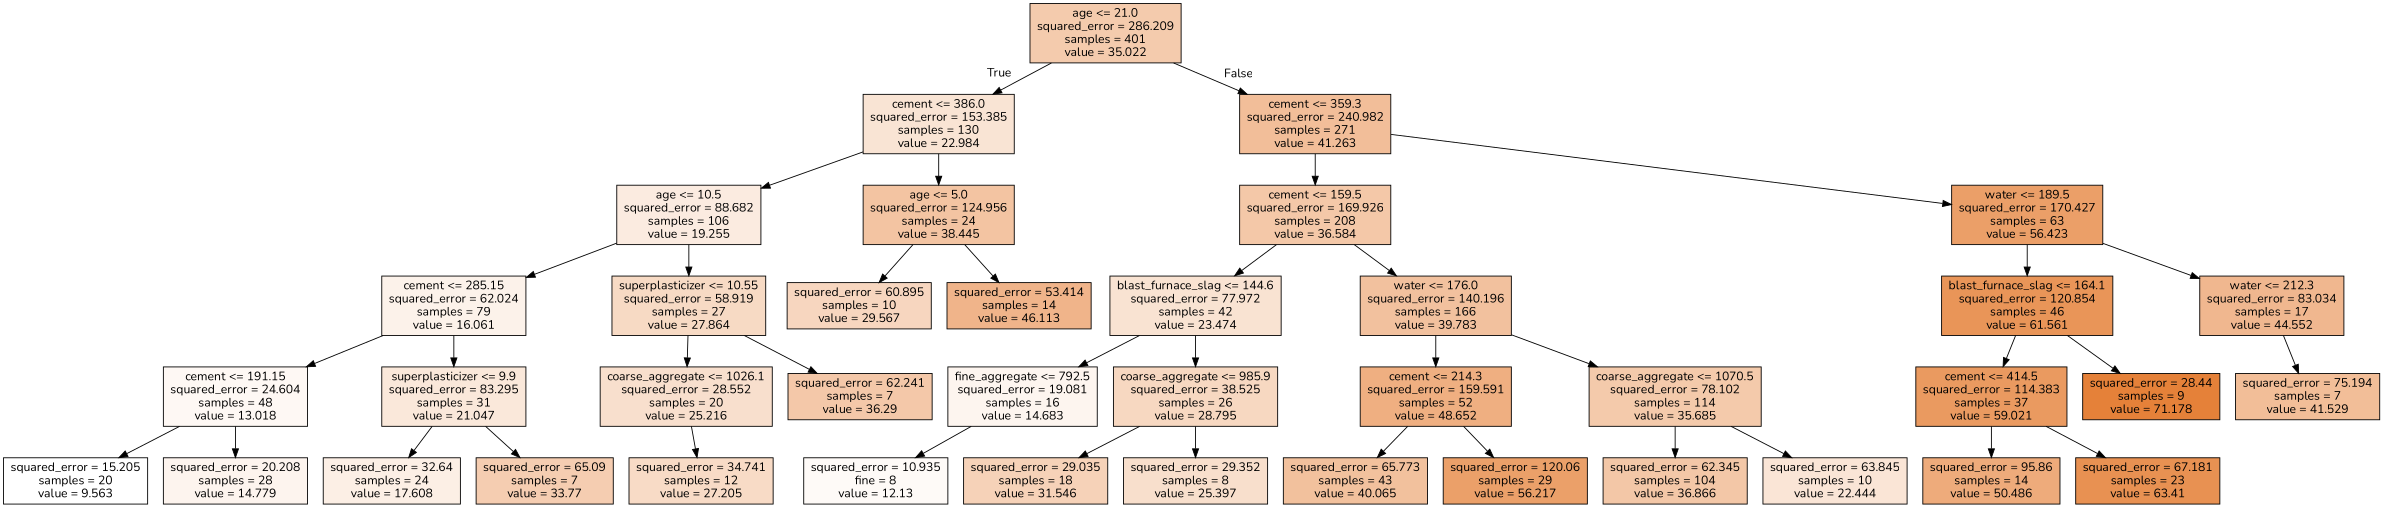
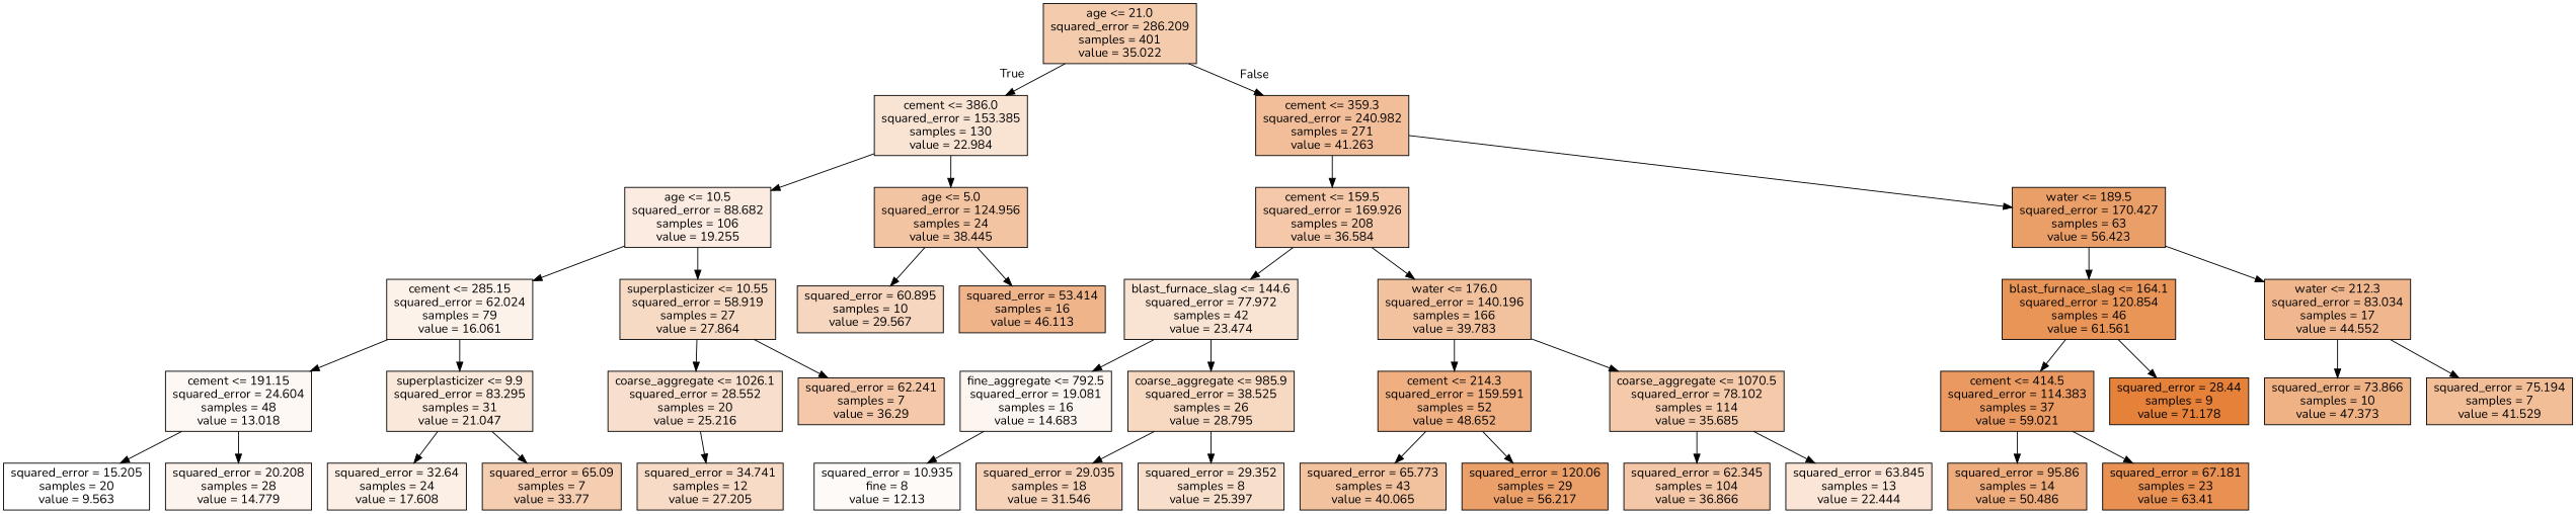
  digraph {
    fontname=Nunito
    node [color=black fontname=Nunito shape=box style=filled]
    edge [fontname=Nunito]
    n1 [fillcolor="#f4cbad" label="age <= 21.0\nsquared_error = 286.209\nsamples = 401\nvalue = 35.022"]
    n2 [fillcolor="#f9e4d4" label="cement <= 386.0\nsquared_error = 153.385\nsamples = 130\nvalue = 22.984"]
    n3 [fillcolor="#f2be99" label="cement <= 359.3\nsquared_error = 240.982\nsamples = 271\nvalue = 41.263"]
    n4 [fillcolor="#fbebe0" label="age <= 10.5\nsquared_error = 88.682\nsamples = 106\nvalue = 19.255"]
    n5 [fillcolor="#f3c4a2" label="age <= 5.0\nsquared_error = 124.956\nsamples = 24\nvalue = 38.445"]
    n6 [fillcolor="#f4c8a8" label="cement <= 159.5\nsquared_error = 169.926\nsamples = 208\nvalue = 36.584"]
    n7 [fillcolor="#eb9f68" label="water <= 189.5\nsquared_error = 170.427\nsamples = 63\nvalue = 56.423"]
    n8 [fillcolor="#fcf2ea" label="cement <= 285.15\nsquared_error = 62.024\nsamples = 79\nvalue = 16.061"]
    n9 [fillcolor="#f7dac4" label="superplasticizer <= 10.55\nsquared_error = 58.919\nsamples = 27\nvalue = 27.864"]
    n10 [fillcolor="#f7d6bf" label="squared_error = 60.895\nsamples = 10\nvalue = 29.567"]
-   n11 [fillcolor="#f0b48a" label="squared_error = 53.414\nsamples = 14\nvalue = 46.113"]
+   n11 [fillcolor="#f0b48a" label="squared_error = 53.414\nsamples = 16\nvalue = 46.113"]
    n12 [fillcolor="#fef8f4" label="cement <= 191.15\nsquared_error = 24.604\nsamples = 48\nvalue = 13.018"]
    n13 [fillcolor="#fae8da" label="superplasticizer <= 9.9\nsquared_error = 83.295\nsamples = 31\nvalue = 21.047"]
    n14 [fillcolor="#f8dfcd" label="coarse_aggregate <= 1026.1\nsquared_error = 28.552\nsamples = 20\nvalue = 25.216"]
    n15 [fillcolor="#f4c8a9" label="squared_error = 62.241\nsamples = 7\nvalue = 36.29"]
    n16 [fillcolor="#ffffff" label="squared_error = 15.205\nsamples = 20\nvalue = 9.563"]
    n17 [fillcolor="#fdf4ee" label="squared_error = 20.208\nsamples = 28\nvalue = 14.779"]
    n18 [fillcolor="#fcefe5" label="squared_error = 32.64\nsamples = 24\nvalue = 17.608"]
    n19 [fillcolor="#f5cdb1" label="squared_error = 65.09\nsamples = 7\nvalue = 33.77"]
    n20 [fillcolor="#f8dbc6" label="squared_error = 34.741\nsamples = 12\nvalue = 27.205"]
    n21 [fillcolor="#f9e3d2" label="blast_furnace_slag <= 144.6\nsquared_error = 77.972\nsamples = 42\nvalue = 23.474"]
    n22 [fillcolor="#f2c19e" label="water <= 176.0\nsquared_error = 140.196\nsamples = 166\nvalue = 39.783"]
    n23 [fillcolor="#e99558" label="blast_furnace_slag <= 164.1\nsquared_error = 120.854\nsamples = 46\nvalue = 61.561"]
    n24 [fillcolor="#f0b78f" label="water <= 212.3\nsquared_error = 83.034\nsamples = 17\nvalue = 44.552"]
    n25 [fillcolor="#fdf5ef" label="fine_aggregate <= 792.5\nsquared_error = 19.081\nsamples = 16\nvalue = 14.683"]
    n26 [fillcolor="#f7d8c1" label="coarse_aggregate <= 985.9\nsquared_error = 38.525\nsamples = 26\nvalue = 28.795"]
    n27 [fillcolor="#efaf81" label="cement <= 214.3\nsquared_error = 159.591\nsamples = 52\nvalue = 48.652"]
    n28 [fillcolor="#f4caab" label="coarse_aggregate <= 1070.5\nsquared_error = 78.102\nsamples = 114\nvalue = 35.685"]
    n29 [fillcolor="#fefaf7" label="squared_error = 10.935\nfine = 8\nvalue = 12.13"]
    n30 [fillcolor="#f6d2b8" label="squared_error = 29.035\nsamples = 18\nvalue = 31.546"]
    n31 [fillcolor="#f8dfcc" label="squared_error = 29.352\nsamples = 8\nvalue = 25.397"]
    n32 [fillcolor="#f2c19d" label="squared_error = 65.773\nsamples = 43\nvalue = 40.065"]
    n33 [fillcolor="#eba069" label="squared_error = 120.06\nsamples = 29\nvalue = 56.217"]
    n34 [fillcolor="#f3c7a7" label="squared_error = 62.345\nsamples = 104\nvalue = 36.866"]
-   n35 [fillcolor="#fae5d6" label="squared_error = 63.845\nsamples = 10\nvalue = 22.444"]
+   n35 [fillcolor="#fae5d6" label="squared_error = 63.845\nsamples = 13\nvalue = 22.444"]
    n36 [fillcolor="#ea9a60" label="cement <= 414.5\nsquared_error = 114.383\nsamples = 37\nvalue = 59.021"]
    n37 [fillcolor="#e58139" label="squared_error = 28.44\nsamples = 9\nvalue = 71.178"]
+   n38 [fillcolor="#efb285" label="squared_error = 73.866\nsamples = 10\nvalue = 47.373"]
    n39 [fillcolor="#f2be98" label="squared_error = 75.194\nsamples = 7\nvalue = 41.529"]
    n40 [fillcolor="#eeab7b" label="squared_error = 95.86\nsamples = 14\nvalue = 50.486"]
    n41 [fillcolor="#e89152" label="squared_error = 67.181\nsamples = 23\nvalue = 63.41"]
    n1 -> n2 [headlabel=True labelangle=45 labeldistance=2.5]
    n1 -> n3 [headlabel=False labelangle=-45 labeldistance=2.5]
    n2 -> n4
    n2 -> n5
    n3 -> n6
    n3 -> n7
    n4 -> n8
    n4 -> n9
    n5 -> n10
    n5 -> n11
    n6 -> n21
    n6 -> n22
    n7 -> n23
    n7 -> n24
    n8 -> n12
    n8 -> n13
    n9 -> n14
    n9 -> n15
    n12 -> n16
    n12 -> n17
    n13 -> n18
    n13 -> n19
    n14 -> n20
    n21 -> n25
    n21 -> n26
    n22 -> n27
    n22 -> n28
    n23 -> n36
    n23 -> n37
+   n24 -> n38
    n24 -> n39
    n25 -> n29
    n26 -> n30
    n26 -> n31
    n27 -> n32
    n27 -> n33
    n28 -> n34
    n28 -> n35
    n36 -> n40
    n36 -> n41
  }
